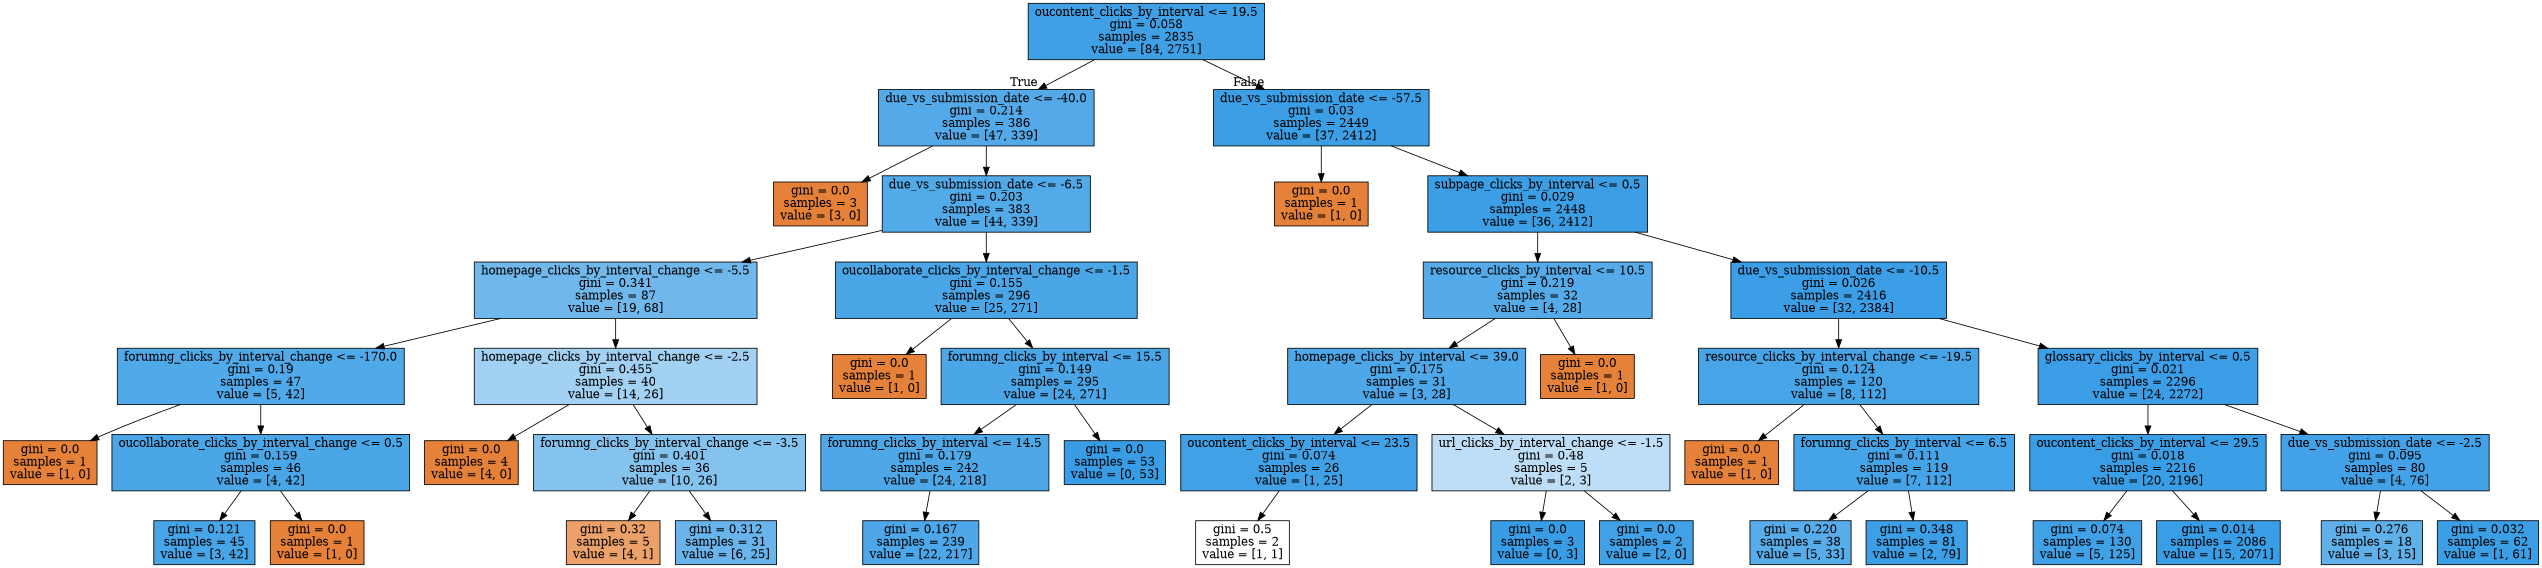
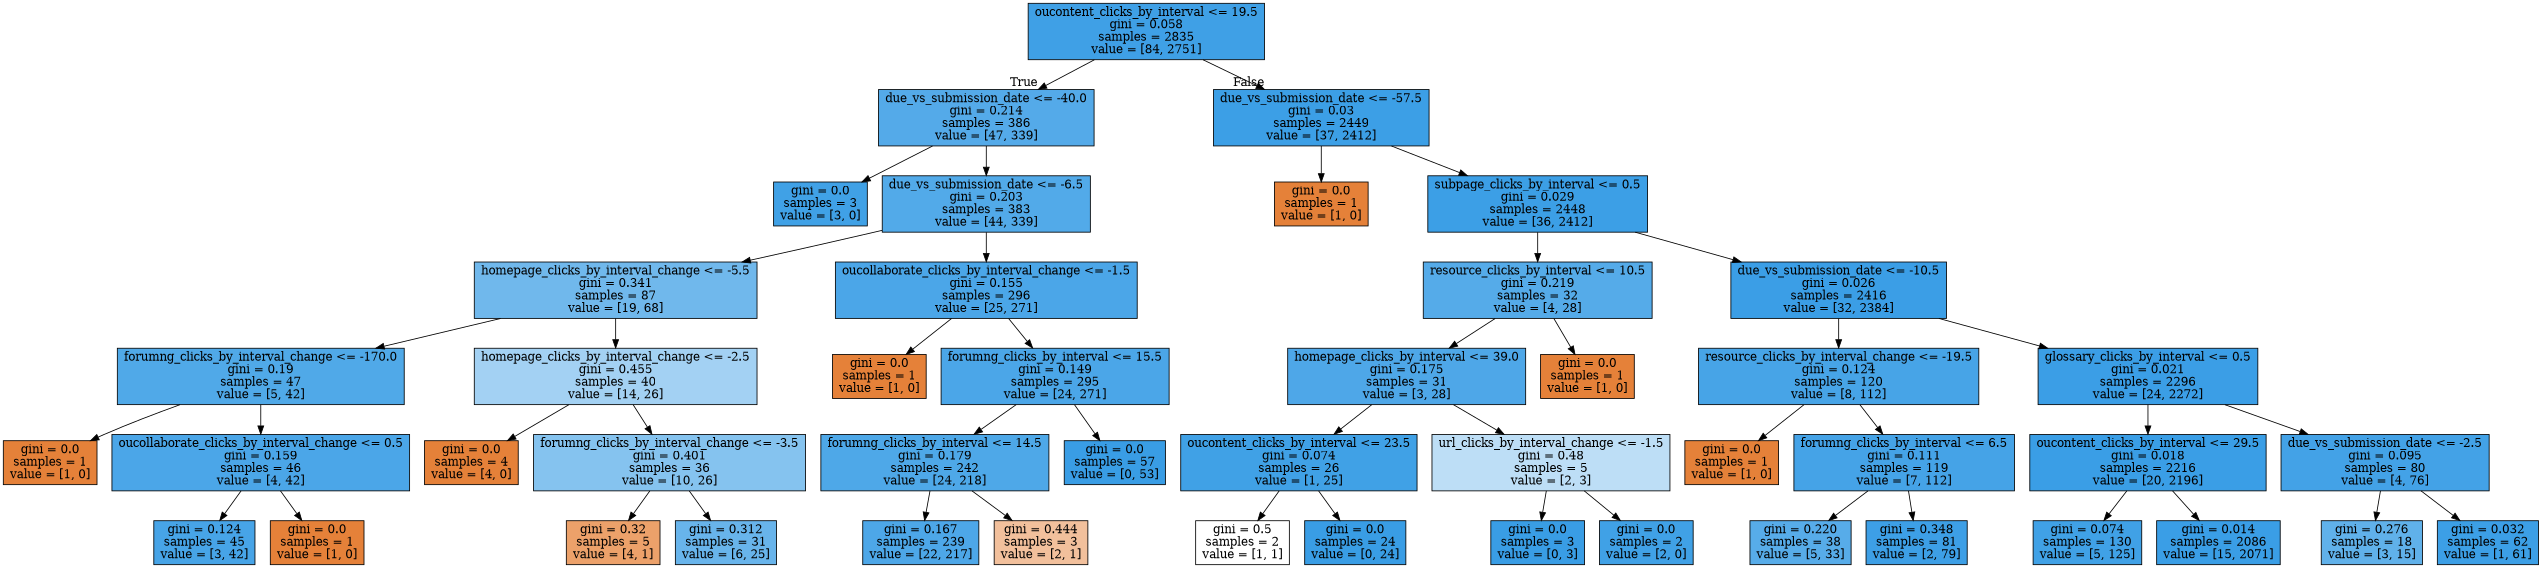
  digraph {
    node [color=black fillcolor="#e58139ff" shape=box style=filled]
    n1 [fillcolor="#399de5f7" label="oucontent_clicks_by_interval <= 19.5\ngini = 0.058\nsamples = 2835\nvalue = [84, 2751]"]
    n2 [fillcolor="#399de5dc" label="due_vs_submission_date <= -40.0\ngini = 0.214\nsamples = 386\nvalue = [47, 339]"]
    n3 [fillcolor="#399de5fb" label="due_vs_submission_date <= -57.5\ngini = 0.03\nsamples = 2449\nvalue = [37, 2412]"]
-   n4 [label="gini = 0.0\nsamples = 3\nvalue = [3, 0]"]
+   n4 [fillcolor="#399de5f5" label="gini = 0.0\nsamples = 3\nvalue = [3, 0]"]
    n5 [fillcolor="#399de5de" label="due_vs_submission_date <= -6.5\ngini = 0.203\nsamples = 383\nvalue = [44, 339]"]
    n6 [label="gini = 0.0\nsamples = 1\nvalue = [1, 0]"]
    n7 [fillcolor="#399de5fb" label="subpage_clicks_by_interval <= 0.5\ngini = 0.029\nsamples = 2448\nvalue = [36, 2412]"]
    n8 [fillcolor="#399de5b8" label="homepage_clicks_by_interval_change <= -5.5\ngini = 0.341\nsamples = 87\nvalue = [19, 68]"]
    n9 [fillcolor="#399de5e7" label="oucollaborate_clicks_by_interval_change <= -1.5\ngini = 0.155\nsamples = 296\nvalue = [25, 271]"]
    n10 [fillcolor="#399de5e1" label="forumng_clicks_by_interval_change <= -170.0\ngini = 0.19\nsamples = 47\nvalue = [5, 42]"]
    n11 [fillcolor="#399de576" label="homepage_clicks_by_interval_change <= -2.5\ngini = 0.455\nsamples = 40\nvalue = [14, 26]"]
    n12 [label="gini = 0.0\nsamples = 1\nvalue = [1, 0]"]
    n13 [fillcolor="#399de5e8" label="forumng_clicks_by_interval <= 15.5\ngini = 0.149\nsamples = 295\nvalue = [24, 271]"]
    n14 [label="gini = 0.0\nsamples = 1\nvalue = [1, 0]"]
    n15 [fillcolor="#399de5e7" label="oucollaborate_clicks_by_interval_change <= 0.5\ngini = 0.159\nsamples = 46\nvalue = [4, 42]"]
    n16 [label="gini = 0.0\nsamples = 4\nvalue = [4, 0]"]
    n17 [fillcolor="#399de59d" label="forumng_clicks_by_interval_change <= -3.5\ngini = 0.401\nsamples = 36\nvalue = [10, 26]"]
-   n18 [fillcolor="#399de5ed" label="gini = 0.121\nsamples = 45\nvalue = [3, 42]"]
+   n18 [fillcolor="#399de5ed" label="gini = 0.124\nsamples = 45\nvalue = [3, 42]"]
    n19 [label="gini = 0.0\nsamples = 1\nvalue = [1, 0]"]
    n20 [fillcolor="#e58139bf" label="gini = 0.32\nsamples = 5\nvalue = [4, 1]"]
    n21 [fillcolor="#399de5c2" label="gini = 0.312\nsamples = 31\nvalue = [6, 25]"]
    n22 [fillcolor="#399de5e3" label="forumng_clicks_by_interval <= 14.5\ngini = 0.179\nsamples = 242\nvalue = [24, 218]"]
-   n23 [fillcolor="#399de5ff" label="gini = 0.0\nsamples = 53\nvalue = [0, 53]"]
+   n23 [fillcolor="#399de5ff" label="gini = 0.0\nsamples = 57\nvalue = [0, 53]"]
    n24 [fillcolor="#399de5e5" label="gini = 0.167\nsamples = 239\nvalue = [22, 217]"]
+   n25 [fillcolor="#e581397f" label="gini = 0.444\nsamples = 3\nvalue = [2, 1]"]
    n26 [fillcolor="#399de5db" label="resource_clicks_by_interval <= 10.5\ngini = 0.219\nsamples = 32\nvalue = [4, 28]"]
    n27 [fillcolor="#399de5fc" label="due_vs_submission_date <= -10.5\ngini = 0.026\nsamples = 2416\nvalue = [32, 2384]"]
    n28 [fillcolor="#399de5e4" label="homepage_clicks_by_interval <= 39.0\ngini = 0.175\nsamples = 31\nvalue = [3, 28]"]
    n29 [label="gini = 0.0\nsamples = 1\nvalue = [1, 0]"]
    n30 [fillcolor="#399de5ed" label="resource_clicks_by_interval_change <= -19.5\ngini = 0.124\nsamples = 120\nvalue = [8, 112]"]
    n31 [fillcolor="#399de5fc" label="glossary_clicks_by_interval <= 0.5\ngini = 0.021\nsamples = 2296\nvalue = [24, 2272]"]
    n32 [fillcolor="#399de5f5" label="oucontent_clicks_by_interval <= 23.5\ngini = 0.074\nsamples = 26\nvalue = [1, 25]"]
    n33 [fillcolor="#399de555" label="url_clicks_by_interval_change <= -1.5\ngini = 0.48\nsamples = 5\nvalue = [2, 3]"]
    n34 [fillcolor="#e5813900" label="gini = 0.5\nsamples = 2\nvalue = [1, 1]"]
+   n35 [fillcolor="#399de5ff" label="gini = 0.0\nsamples = 24\nvalue = [0, 24]"]
    n36 [fillcolor="#399de5ff" label="gini = 0.0\nsamples = 3\nvalue = [0, 3]"]
    n37 [fillcolor="#399de5f5" label="gini = 0.0\nsamples = 2\nvalue = [2, 0]"]
    n38 [label="gini = 0.0\nsamples = 1\nvalue = [1, 0]"]
    n39 [fillcolor="#399de5ef" label="forumng_clicks_by_interval <= 6.5\ngini = 0.111\nsamples = 119\nvalue = [7, 112]"]
    n40 [fillcolor="#399de5fd" label="oucontent_clicks_by_interval <= 29.5\ngini = 0.018\nsamples = 2216\nvalue = [20, 2196]"]
    n41 [fillcolor="#399de5f2" label="due_vs_submission_date <= -2.5\ngini = 0.095\nsamples = 80\nvalue = [4, 76]"]
    n42 [fillcolor="#399de5d8" label="gini = 0.220\nsamples = 38\nvalue = [5, 33]"]
    n43 [fillcolor="#399de5f9" label="gini = 0.348\nsamples = 81\nvalue = [2, 79]"]
    n44 [fillcolor="#399de5f5" label="gini = 0.074\nsamples = 130\nvalue = [5, 125]"]
    n45 [fillcolor="#399de5fd" label="gini = 0.014\nsamples = 2086\nvalue = [15, 2071]"]
    n46 [fillcolor="#399de5cc" label="gini = 0.276\nsamples = 18\nvalue = [3, 15]"]
    n47 [fillcolor="#399de5fb" label="gini = 0.032\nsamples = 62\nvalue = [1, 61]"]
    n1 -> n2 [headlabel=True labelangle=45 labeldistance=2.5]
    n1 -> n3 [headlabel=False labelangle=-45 labeldistance=2.5]
    n2 -> n4
    n2 -> n5
    n3 -> n6
    n3 -> n7
    n5 -> n8
    n5 -> n9
    n7 -> n26
    n7 -> n27
    n8 -> n10
    n8 -> n11
    n9 -> n12
    n9 -> n13
    n10 -> n14
    n10 -> n15
    n11 -> n16
    n11 -> n17
    n13 -> n22
    n13 -> n23
    n15 -> n18
    n15 -> n19
    n17 -> n20
    n17 -> n21
    n22 -> n24
+   n22 -> n25
    n26 -> n28
    n26 -> n29
    n27 -> n30
    n27 -> n31
    n28 -> n32
    n28 -> n33
    n30 -> n38
    n30 -> n39
    n31 -> n40
    n31 -> n41
    n32 -> n34
+   n32 -> n35
    n33 -> n36
    n33 -> n37
    n39 -> n42
    n39 -> n43
    n40 -> n44
    n40 -> n45
    n41 -> n46
    n41 -> n47
  }
